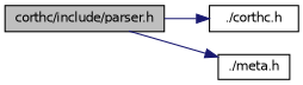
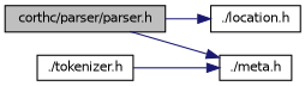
  digraph {
    rankdir=LR
    node [color=black fillcolor=white fontname=Helvetica fontsize=10 shape=record style=filled]
    edge [color=midnightblue fontname=Helvetica fontsize=10 labelfontname=Helvetica labelfontsize=10 style=solid]
-   n1 [fillcolor=grey75 fontcolor=black height=0.2 label="corthc/include/parser.h" width=0.4]
-   n2 [height=0.2 label="./corthc.h" width=0.4]
+   n1 [fillcolor=grey75 fontcolor=black height=0.2 label="corthc/parser/parser.h" width=0.4]
+   n2 [height=0.2 label="./location.h" width=0.4]
    n3 [height=0.2 label="./meta.h" width=0.4]
+   n4 [height=0.2 label="./tokenizer.h" width=0.4]
    n1 -> n2
    n1 -> n3
+   n4 -> n3
  }
